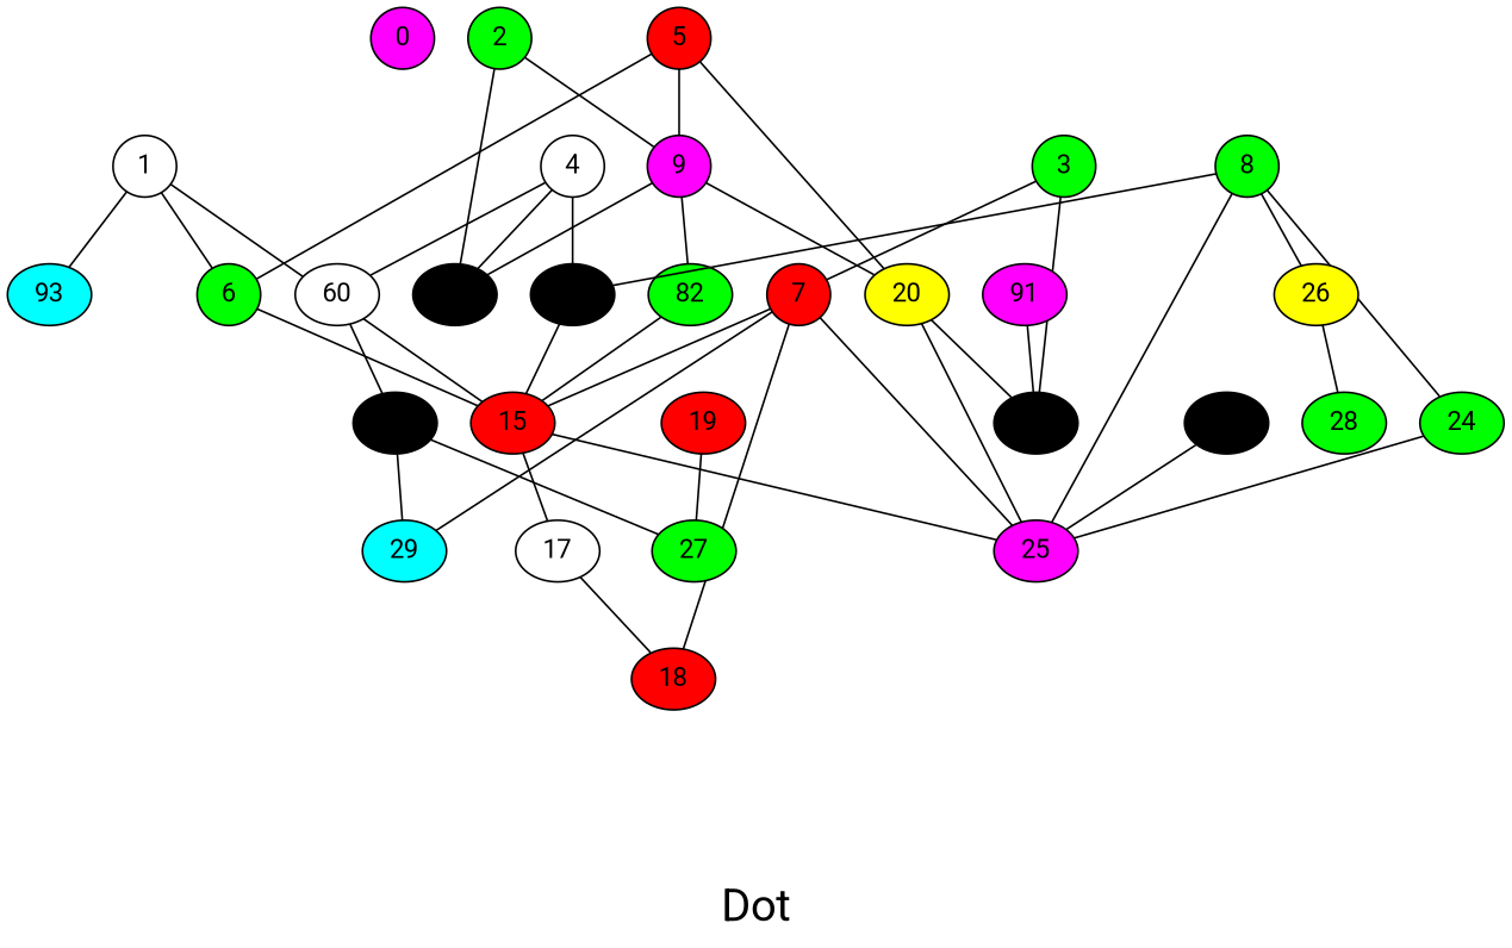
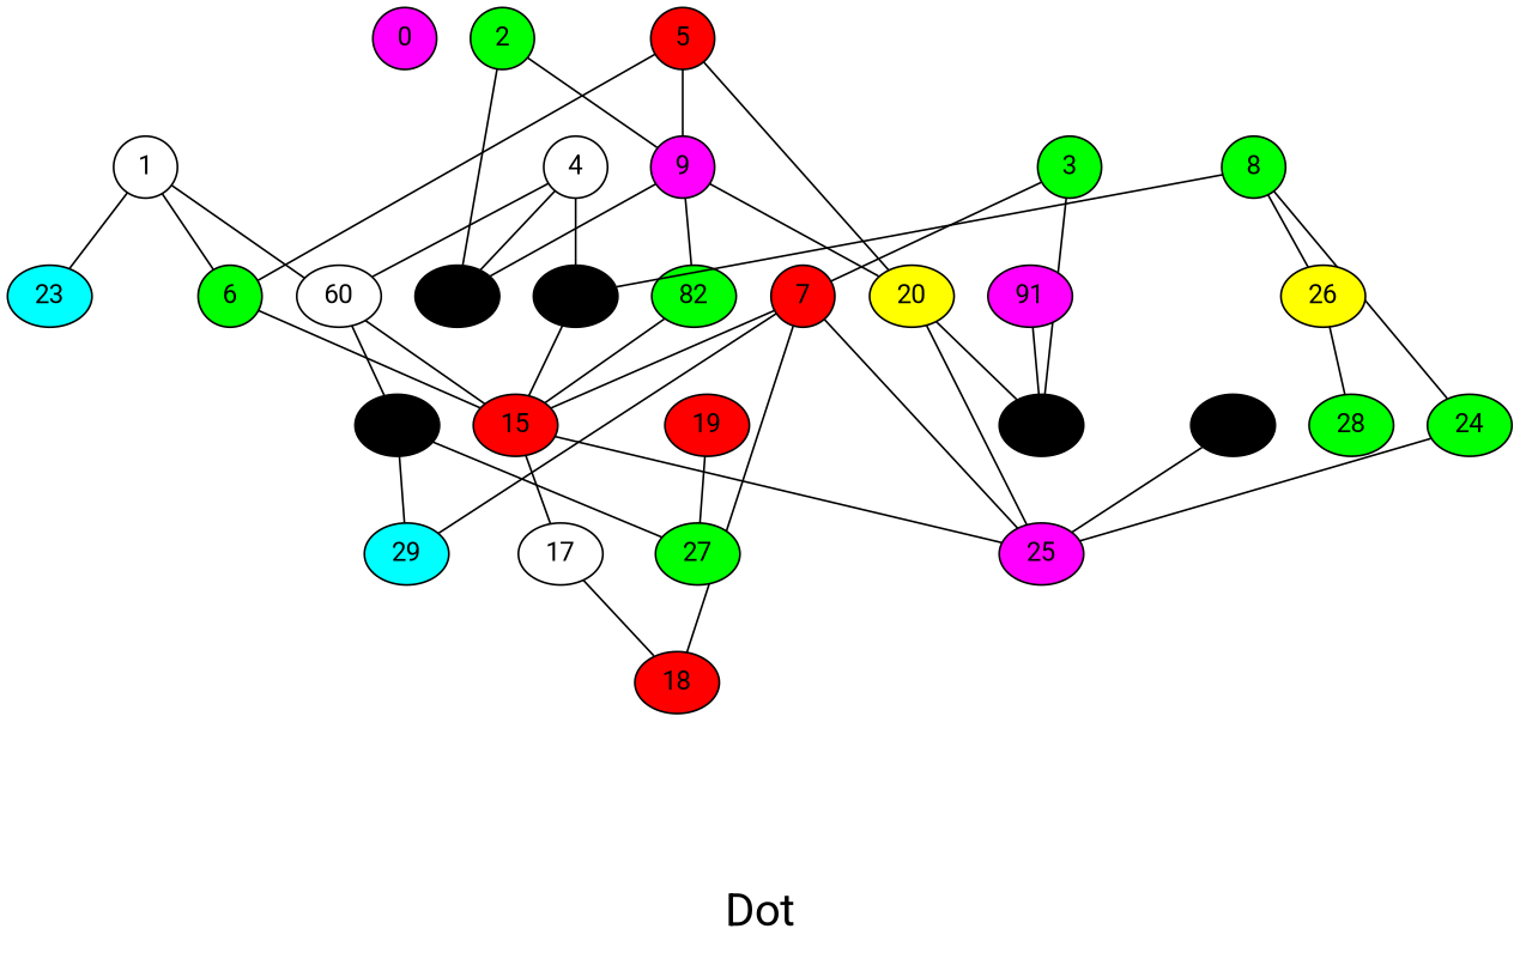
  graph {
    fontname=Roboto
    fontsize=24
    label="\nDot\n"
    splines=false
    node [fillcolor=green fontname=Roboto shape=ellipse style=filled]
    edge [fontname=Roboto]
    0 [fillcolor=magenta height=0.3 width=0.3]
    1 [fillcolor=white height=0.3 width=0.3]
    6 [height=0.3 width=0.3]
    15 [fillcolor=red height=0.3 width=0.3]
-   23 [fillcolor=cyan height=0.3 width=0.3 label=93]
+   23 [fillcolor=cyan height=0.3 width=0.3]
    25 [fillcolor=magenta height=0.3 width=0.3]
    17 [fillcolor=white height=0.3 width=0.3]
    2 [height=0.3 width=0.3]
    9 [fillcolor=magenta height=0.3 width=0.3]
    21 [fillcolor=black height=0.3 width=0.3]
    20 [fillcolor=yellow height=0.3 width=0.3]
    n12 [height=0.3 label=82 width=0.3]
    3 [height=0.3 width=0.3]
    7 [fillcolor=red height=0.3 width=0.3]
    22 [fillcolor=black height=0.3 width=0.3]
    18 [fillcolor=red height=0.3 width=0.3]
    29 [fillcolor=cyan height=0.3 width=0.3]
    4 [fillcolor=white height=0.3 width=0.3]
    n19 [fillcolor=white height=0.3 label=60 width=0.3]
    14 [fillcolor=black height=0.3 width=0.3]
    13 [fillcolor=black height=0.3 width=0.3]
    5 [fillcolor=red height=0.3 width=0.3]
    8 [height=0.3 width=0.3]
    24 [height=0.3 width=0.3]
    26 [fillcolor=yellow height=0.3 width=0.3]
    28 [height=0.3 width=0.3]
    27 [height=0.3 width=0.3]
    n28 [fillcolor=magenta height=0.3 label=91 width=0.3]
    16 [fillcolor=black height=0.3 width=0.3]
    19 [fillcolor=red height=0.3 width=0.3]
    1 -- 6
    1 -- 15
    1 -- 23
    6 -- 15
    15 -- 25
    15 -- 17
    17 -- 18
    2 -- 9
    2 -- 21
    9 -- 21
    9 -- 20
    9 -- n12
    20 -- 25
    20 -- 22
    n12 -- 15
    3 -- 7
    3 -- 22
    7 -- 15
    7 -- 25
    7 -- 18
    7 -- 29
    4 -- 21
    4 -- n19
    4 -- 14
    n19 -- 13
    14 -- 15
    13 -- 29
    13 -- 27
    5 -- 6
    5 -- 9
    5 -- 20
-   8 -- 25
    8 -- 14
    8 -- 24
    8 -- 26
    24 -- 25
    26 -- 28
    n28 -- 22
    16 -- 25
    19 -- 27
  }
